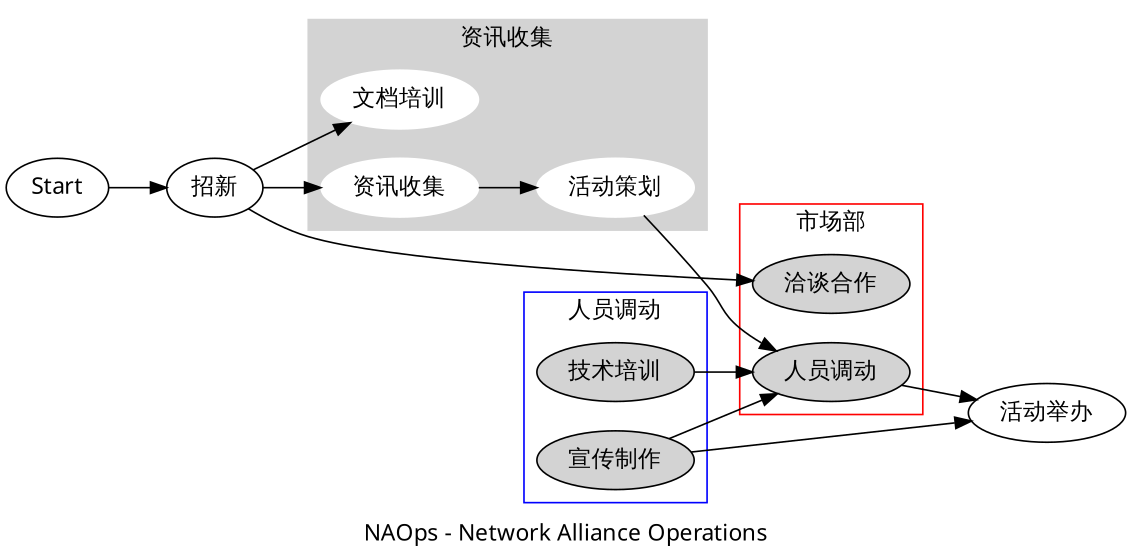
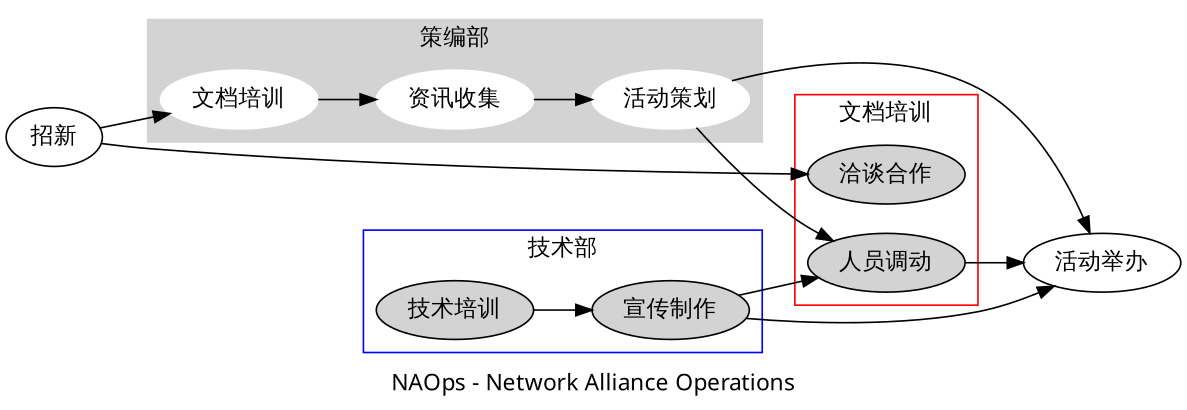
  digraph {
    fontname="Noto Sans"
    label="NAOps - Network Alliance Operations"
    rankdir=LR
    node [fontname="Noto Sans" style=filled]
    edge [fontname="Noto Sans"]
    "洽谈合作"
    "人员调动"
    "文档培训" [color=white]
    "资讯收集" [color=white]
    "活动策划" [color=white]
    "技术培训"
    "宣传制作"
    "活动举办" [style=""]
-   Start [style=""]
    "招新" [style=""]
    subgraph cluster_1 {
      color=red
-     label="市场部"
+     label="文档培训"
      "洽谈合作"
      "人员调动"
    }
    subgraph cluster_2 {
      color=lightgrey
-     label="资讯收集"
+     label="策编部"
      style=filled
      "文档培训"
      "资讯收集"
      "活动策划"
    }
    subgraph cluster_3 {
      color=blue
-     label="人员调动"
+     label="技术部"
      "技术培训"
      "宣传制作"
    }
    "人员调动" -> "活动举办"
-   "招新" -> "资讯收集"
+   "文档培训" -> "资讯收集"
    "资讯收集" -> "活动策划"
    "活动策划" -> "人员调动"
-   "技术培训" -> "人员调动"
+   "活动策划" -> "活动举办"
+   "技术培训" -> "宣传制作"
    "宣传制作" -> "人员调动"
    "宣传制作" -> "活动举办"
-   Start -> "招新"
    "招新" -> "洽谈合作"
    "招新" -> "文档培训"
  }
